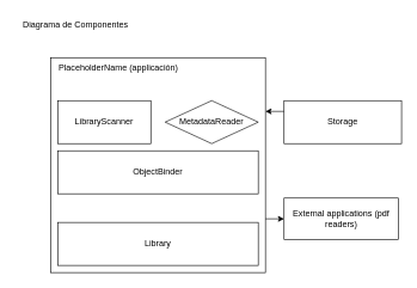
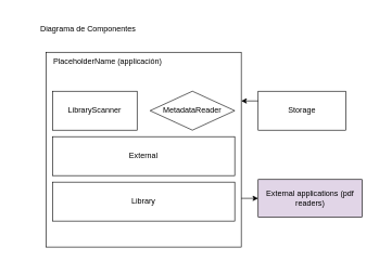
  <mxCell id="0" />
  <mxCell id="1" parent="0" />
  <mxCell id="2" value="" style="whiteSpace=wrap;html=1;aspect=fixed;" vertex="1" parent="1"><mxGeometry x="70" y="80" width="300" height="300" as="geometry" /></mxCell>
  <mxCell id="3" value="PlaceholderName (applicación)" style="text;html=1;align=center;verticalAlign=middle;whiteSpace=wrap;rounded=0;" vertex="1" parent="1"><mxGeometry x="70" y="80" width="190" height="30" as="geometry" /></mxCell>
- <mxCell id="4" value="Diagrama de Componentes" style="text;html=1;align=center;verticalAlign=middle;whiteSpace=wrap;rounded=0;" vertex="1" parent="1"><mxGeometry x="20" y="20" width="170" height="30" as="geometry" /></mxCell>
+ <mxCell id="4" value="Diagrama de Componentes" style="text;html=1;align=center;verticalAlign=middle;whiteSpace=wrap;rounded=0;" vertex="1" parent="1"><mxGeometry x="50" y="30" width="170" height="30" as="geometry" /></mxCell>
  <mxCell id="5" value="LibraryScanner" style="rounded=0;whiteSpace=wrap;html=1;" vertex="1" parent="1"><mxGeometry x="80" y="140" width="130" height="60" as="geometry" /></mxCell>
  <mxCell id="6" value="MetadataReader" style="rhombus;whiteSpace=wrap;html=1;" vertex="1" parent="1"><mxGeometry x="230" y="140" width="130" height="60" as="geometry" /></mxCell>
- <mxCell id="7" value="ObjectBinder" style="rounded=0;whiteSpace=wrap;html=1;" vertex="1" parent="1"><mxGeometry x="80" y="210" width="280" height="60" as="geometry" /></mxCell>
- <mxCell id="8" value="Library" style="rounded=0;whiteSpace=wrap;html=1;" vertex="1" parent="1"><mxGeometry x="80" y="310" width="280" height="60" as="geometry" /></mxCell>
- <mxCell id="9" value="External applications (pdf readers)" style="rounded=0;whiteSpace=wrap;html=1;" vertex="1" parent="1"><mxGeometry x="396" y="276" width="160" height="58" as="geometry" /></mxCell>
- <mxCell id="10" value="Storage" style="rounded=0;whiteSpace=wrap;html=1;" vertex="1" parent="1"><mxGeometry x="396" y="140" width="164" height="60" as="geometry" /></mxCell>
+ <mxCell id="7" value="External" style="rounded=0;whiteSpace=wrap;html=1;" vertex="1" parent="1"><mxGeometry x="80" y="210" width="280" height="60" as="geometry" /></mxCell>
+ <mxCell id="8" value="Library" style="rounded=0;whiteSpace=wrap;html=1;" vertex="1" parent="1"><mxGeometry x="80" y="280" width="280" height="60" as="geometry" /></mxCell>
+ <mxCell id="9" value="External applications (pdf readers)" style="rounded=0;whiteSpace=wrap;html=1;fillColor=#e1d5e7;" vertex="1" parent="1"><mxGeometry x="396" y="276" width="160" height="58" as="geometry" /></mxCell>
+ <mxCell id="10" value="Storage" style="rounded=0;whiteSpace=wrap;html=1;" vertex="1" parent="1"><mxGeometry x="396" y="140" width="135" height="60" as="geometry" /></mxCell>
  <mxCell id="11" value="" style="endArrow=classic;html=1;rounded=0;exitX=1;exitY=0.75;exitDx=0;exitDy=0;entryX=0;entryY=0.5;entryDx=0;entryDy=0;" edge="1" parent="1" source="2" target="9"><mxGeometry width="50" height="50" relative="1" as="geometry"><mxPoint x="370" y="250" as="sourcePoint" /><mxPoint x="420" y="200" as="targetPoint" /></mxGeometry></mxCell>
  <mxCell id="12" value="" style="endArrow=classic;html=1;rounded=0;entryX=1;entryY=0.25;entryDx=0;entryDy=0;exitX=0;exitY=0.25;exitDx=0;exitDy=0;" edge="1" parent="1" source="10" target="2"><mxGeometry width="50" height="50" relative="1" as="geometry"><mxPoint x="370" y="250" as="sourcePoint" /><mxPoint x="420" y="200" as="targetPoint" /></mxGeometry></mxCell>
